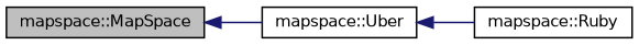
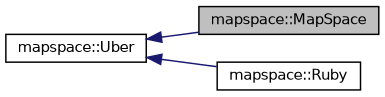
  digraph {
    rankdir=LR
    node [color=black fillcolor=white fontname=Helvetica fontsize=10 shape=record style=filled]
    edge [color=midnightblue dir=back fontname=Helvetica fontsize=10 labelfontname=Helvetica labelfontsize=10 style=solid]
    n1 [fillcolor=grey75 fontcolor=black height=0.2 label="mapspace::MapSpace" width=0.4]
    n2 [height=0.2 label="mapspace::Uber" width=0.4]
    n3 [height=0.2 label="mapspace::Ruby" width=0.4]
-   n1 -> n2
+   n2 -> n1
    n2 -> n3
  }
